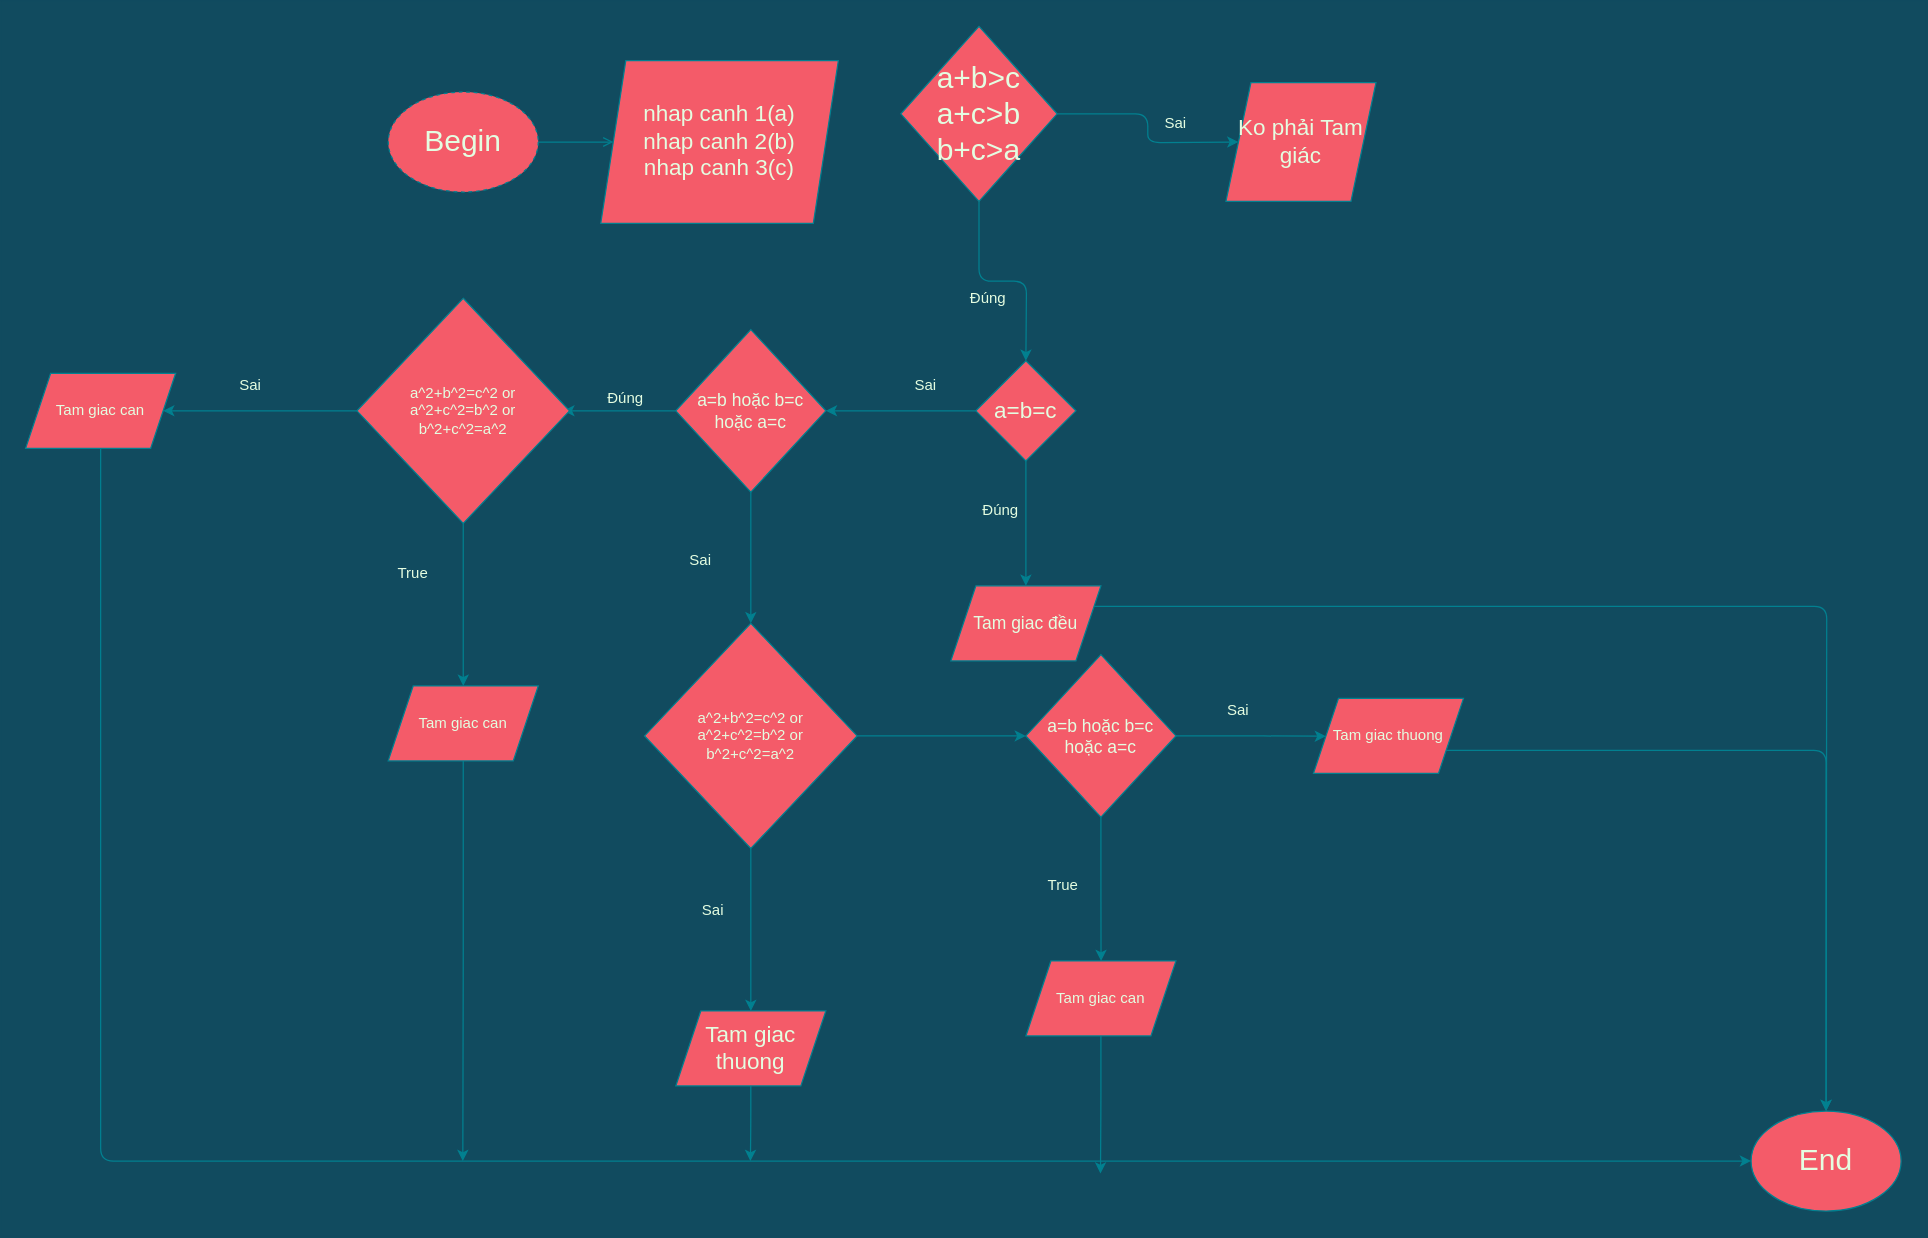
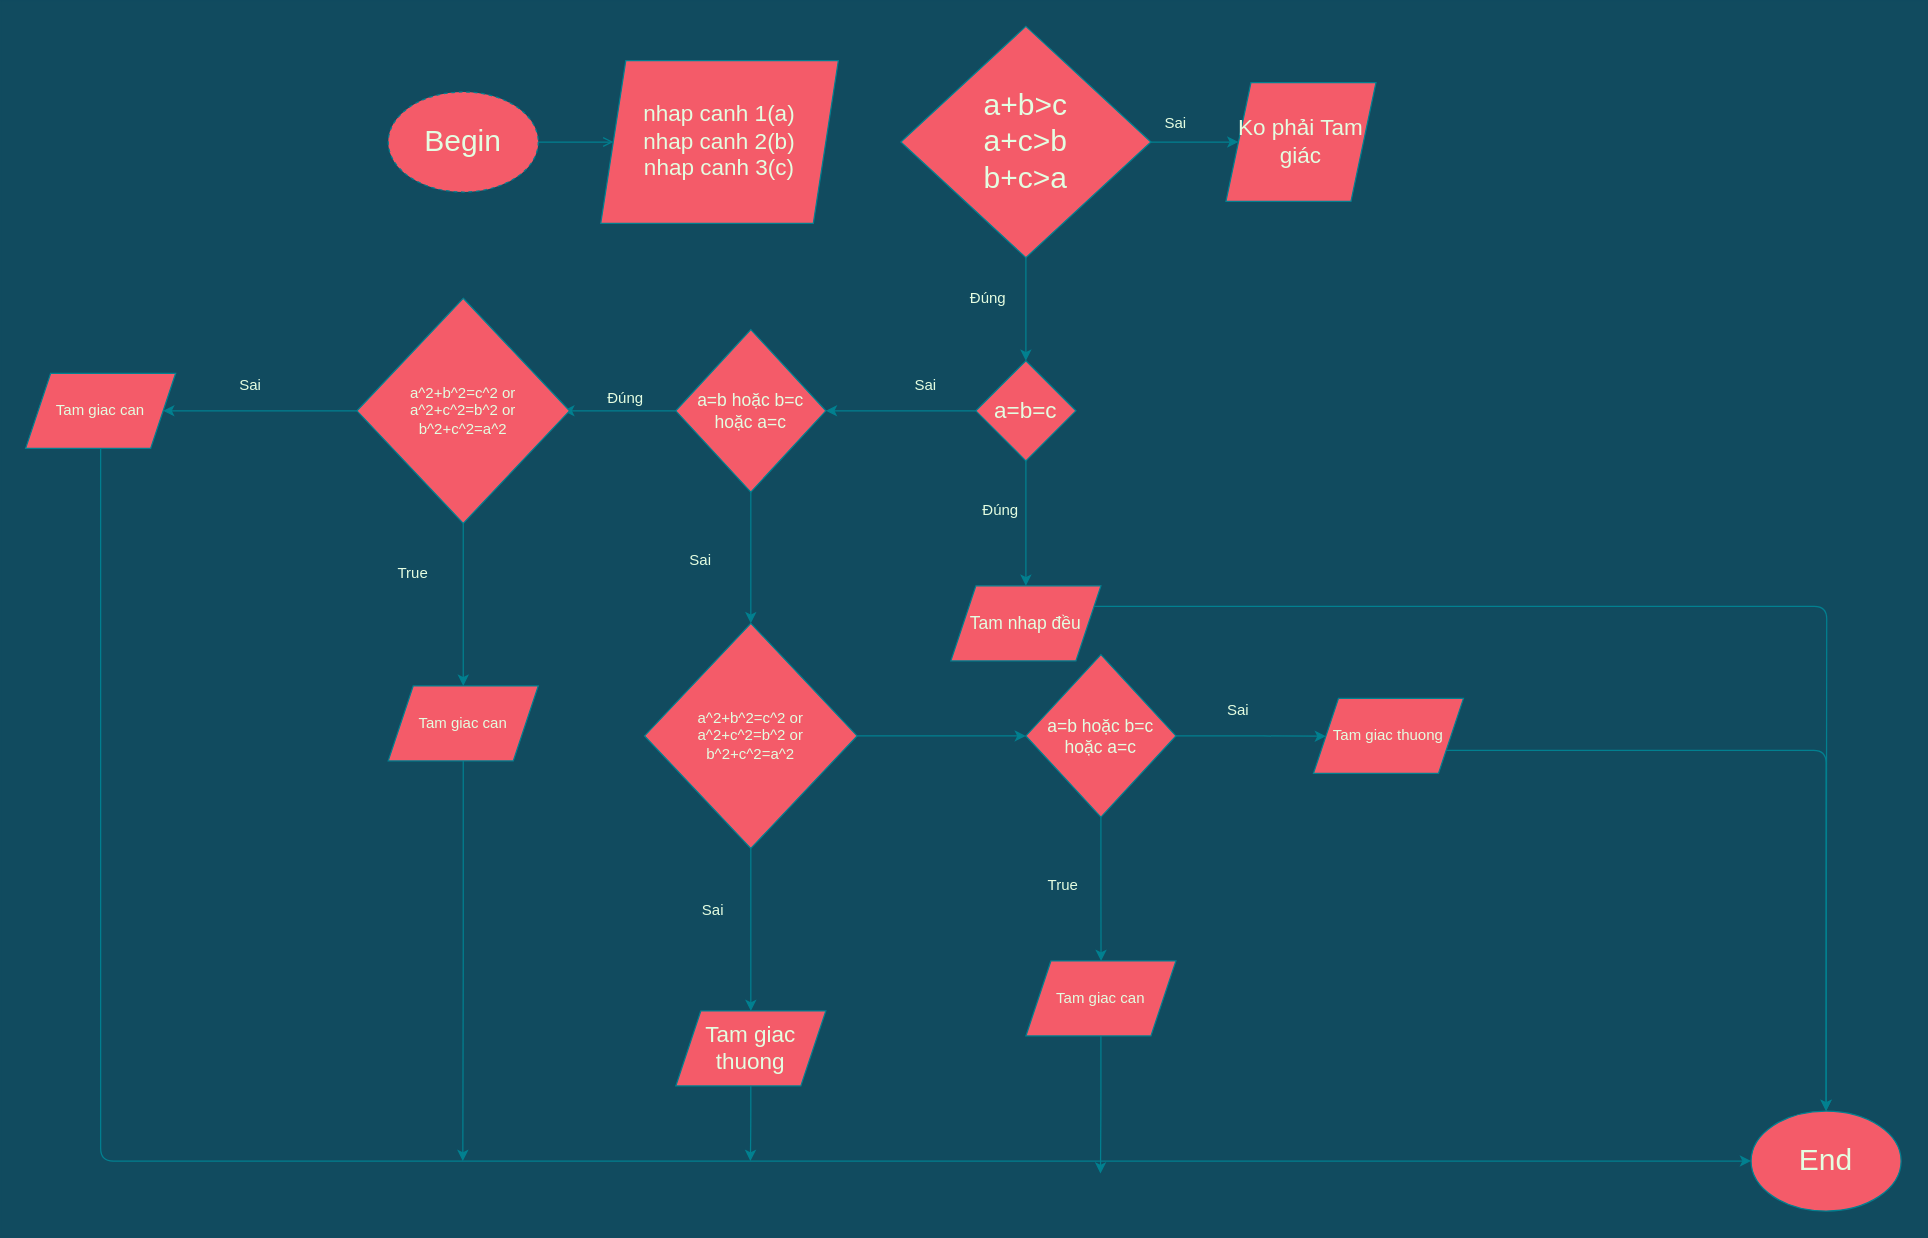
  <mxCell id="0" />
  <mxCell id="1" parent="0" />
  <mxCell id="2" style="edgeStyle=orthogonalEdgeStyle;curved=0;rounded=1;sketch=0;orthogonalLoop=1;jettySize=auto;html=1;exitX=1;exitY=0.5;exitDx=0;exitDy=0;strokeColor=#028090;fillColor=#F45B69;fontColor=#E4FDE1;labelBackgroundColor=#114B5F;endArrow=open;" edge="1" parent="1" source="3" target="4"><mxGeometry relative="1" as="geometry"><mxPoint x="530" y="78" as="targetPoint" /></mxGeometry></mxCell>
  <mxCell id="3" value="&lt;font style=&quot;font-size: 24px&quot;&gt;Begin&lt;/font&gt;" style="ellipse;whiteSpace=wrap;html=1;rounded=0;sketch=0;strokeColor=#028090;fillColor=#F45B69;fontColor=#E4FDE1;dashed=1;" vertex="1" parent="1"><mxGeometry x="310" y="73" width="120" height="80" as="geometry" /></mxCell>
  <mxCell id="4" value="&lt;font style=&quot;font-size: 18px&quot;&gt;nhap canh 1(a)&lt;br&gt;nhap canh 2(b)&lt;br&gt;nhap canh 3(c)&lt;/font&gt;" style="shape=parallelogram;perimeter=parallelogramPerimeter;whiteSpace=wrap;html=1;fixedSize=1;fillColor=#F45B69;strokeColor=#028090;fontColor=#E4FDE1;" vertex="1" parent="1"><mxGeometry x="480" y="48" width="190" height="130" as="geometry" /></mxCell>
  <mxCell id="5" style="edgeStyle=orthogonalEdgeStyle;curved=0;rounded=1;sketch=0;orthogonalLoop=1;jettySize=auto;html=1;exitX=1;exitY=0.5;exitDx=0;exitDy=0;strokeColor=#028090;fillColor=#F45B69;fontColor=#E4FDE1;" edge="1" parent="1" source="7"><mxGeometry relative="1" as="geometry"><mxPoint x="990" y="113" as="targetPoint" /></mxGeometry></mxCell>
  <mxCell id="6" style="edgeStyle=orthogonalEdgeStyle;curved=0;rounded=1;sketch=0;orthogonalLoop=1;jettySize=auto;html=1;exitX=0.5;exitY=1;exitDx=0;exitDy=0;entryX=0.5;entryY=0;entryDx=0;entryDy=0;strokeColor=#028090;fillColor=#F45B69;fontColor=#E4FDE1;" edge="1" parent="1" source="7"><mxGeometry relative="1" as="geometry"><mxPoint x="820" y="288" as="targetPoint" /></mxGeometry></mxCell>
- <mxCell id="7" value="&lt;font style=&quot;font-size: 24px&quot;&gt;a+b&amp;gt;c&lt;br&gt;a+c&amp;gt;b&lt;br&gt;b+c&amp;gt;a&lt;/font&gt;" style="rhombus;whiteSpace=wrap;html=1;rounded=0;sketch=0;strokeColor=#028090;fillColor=#F45B69;fontColor=#E4FDE1;" vertex="1" parent="1"><mxGeometry x="720" y="20.5" width="125" height="140" as="geometry" /></mxCell>
+ <mxCell id="7" value="&lt;font style=&quot;font-size: 24px&quot;&gt;a+b&amp;gt;c&lt;br&gt;a+c&amp;gt;b&lt;br&gt;b+c&amp;gt;a&lt;/font&gt;" style="rhombus;whiteSpace=wrap;html=1;rounded=0;sketch=0;strokeColor=#028090;fillColor=#F45B69;fontColor=#E4FDE1;" vertex="1" parent="1"><mxGeometry x="720" y="20.5" width="200" height="185" as="geometry" /></mxCell>
  <mxCell id="8" value="Sai" style="text;html=1;strokeColor=none;fillColor=none;align=center;verticalAlign=middle;whiteSpace=wrap;rounded=0;sketch=0;fontColor=#E4FDE1;" vertex="1" parent="1"><mxGeometry x="920" y="88" width="40" height="20" as="geometry" /></mxCell>
  <mxCell id="9" value="&lt;font style=&quot;font-size: 18px&quot;&gt;Ko phải Tam giác&lt;/font&gt;" style="shape=parallelogram;perimeter=parallelogramPerimeter;whiteSpace=wrap;html=1;fixedSize=1;rounded=0;sketch=0;strokeColor=#028090;fillColor=#F45B69;fontColor=#E4FDE1;" vertex="1" parent="1"><mxGeometry x="980" y="65.5" width="120" height="95" as="geometry" /></mxCell>
  <mxCell id="10" value="Đúng" style="text;html=1;strokeColor=none;fillColor=none;align=center;verticalAlign=middle;whiteSpace=wrap;rounded=0;sketch=0;fontColor=#E4FDE1;" vertex="1" parent="1"><mxGeometry x="770" y="228" width="40" height="20" as="geometry" /></mxCell>
  <mxCell id="11" style="edgeStyle=orthogonalEdgeStyle;curved=0;rounded=1;sketch=0;orthogonalLoop=1;jettySize=auto;html=1;exitX=0;exitY=0.5;exitDx=0;exitDy=0;strokeColor=#028090;fillColor=#F45B69;fontColor=#E4FDE1;" edge="1" parent="1" source="13"><mxGeometry relative="1" as="geometry"><mxPoint x="660" y="328" as="targetPoint" /></mxGeometry></mxCell>
  <mxCell id="12" style="edgeStyle=orthogonalEdgeStyle;curved=0;rounded=1;sketch=0;orthogonalLoop=1;jettySize=auto;html=1;exitX=0.5;exitY=1;exitDx=0;exitDy=0;strokeColor=#028090;fillColor=#F45B69;fontColor=#E4FDE1;" edge="1" parent="1" source="13"><mxGeometry relative="1" as="geometry"><mxPoint x="820" y="468" as="targetPoint" /></mxGeometry></mxCell>
  <mxCell id="13" value="&lt;font style=&quot;font-size: 18px&quot;&gt;a=b=c&lt;/font&gt;" style="rhombus;whiteSpace=wrap;html=1;rounded=0;sketch=0;strokeColor=#028090;fillColor=#F45B69;fontColor=#E4FDE1;" vertex="1" parent="1"><mxGeometry x="780" y="288" width="80" height="80" as="geometry" /></mxCell>
  <mxCell id="14" value="Đúng" style="text;html=1;strokeColor=none;fillColor=none;align=center;verticalAlign=middle;whiteSpace=wrap;rounded=0;sketch=0;fontColor=#E4FDE1;" vertex="1" parent="1"><mxGeometry x="780" y="398" width="40" height="20" as="geometry" /></mxCell>
  <mxCell id="15" style="edgeStyle=orthogonalEdgeStyle;curved=0;rounded=1;sketch=0;orthogonalLoop=1;jettySize=auto;html=1;exitX=1;exitY=0.25;exitDx=0;exitDy=0;strokeColor=#028090;fillColor=#F45B69;fontColor=#E4FDE1;" edge="1" parent="1" source="16"><mxGeometry relative="1" as="geometry"><mxPoint x="1460" y="888" as="targetPoint" /></mxGeometry></mxCell>
- <mxCell id="16" value="&lt;font style=&quot;font-size: 14px&quot;&gt;Tam giac đều&lt;/font&gt;" style="shape=parallelogram;perimeter=parallelogramPerimeter;whiteSpace=wrap;html=1;fixedSize=1;rounded=0;sketch=0;strokeColor=#028090;fillColor=#F45B69;fontColor=#E4FDE1;" vertex="1" parent="1"><mxGeometry x="760" y="468" width="120" height="60" as="geometry" /></mxCell>
+ <mxCell id="16" value="&lt;font style=&quot;font-size: 14px&quot;&gt;Tam nhap đều&lt;/font&gt;" style="shape=parallelogram;perimeter=parallelogramPerimeter;whiteSpace=wrap;html=1;fixedSize=1;rounded=0;sketch=0;strokeColor=#028090;fillColor=#F45B69;fontColor=#E4FDE1;" vertex="1" parent="1"><mxGeometry x="760" y="468" width="120" height="60" as="geometry" /></mxCell>
  <mxCell id="17" value="Sai" style="text;html=1;strokeColor=none;fillColor=none;align=center;verticalAlign=middle;whiteSpace=wrap;rounded=0;sketch=0;fontColor=#E4FDE1;" vertex="1" parent="1"><mxGeometry x="720" y="298" width="40" height="20" as="geometry" /></mxCell>
  <mxCell id="18" style="edgeStyle=orthogonalEdgeStyle;curved=0;rounded=1;sketch=0;orthogonalLoop=1;jettySize=auto;html=1;exitX=0;exitY=0.5;exitDx=0;exitDy=0;strokeColor=#028090;fillColor=#F45B69;fontColor=#E4FDE1;" edge="1" parent="1" source="20"><mxGeometry relative="1" as="geometry"><mxPoint x="450" y="328" as="targetPoint" /></mxGeometry></mxCell>
  <mxCell id="19" style="edgeStyle=orthogonalEdgeStyle;curved=0;rounded=1;sketch=0;orthogonalLoop=1;jettySize=auto;html=1;exitX=0.5;exitY=1;exitDx=0;exitDy=0;strokeColor=#028090;fillColor=#F45B69;fontColor=#E4FDE1;" edge="1" parent="1" source="20"><mxGeometry relative="1" as="geometry"><mxPoint x="600" y="498" as="targetPoint" /></mxGeometry></mxCell>
  <mxCell id="20" value="&lt;font style=&quot;font-size: 14px&quot;&gt;a=b hoặc b=c hoặc a=c&lt;/font&gt;" style="rhombus;whiteSpace=wrap;html=1;rounded=0;sketch=0;strokeColor=#028090;fillColor=#F45B69;fontColor=#E4FDE1;" vertex="1" parent="1"><mxGeometry x="540" y="263" width="120" height="130" as="geometry" /></mxCell>
  <mxCell id="21" value="Đúng" style="text;html=1;strokeColor=none;fillColor=none;align=center;verticalAlign=middle;whiteSpace=wrap;rounded=0;sketch=0;fontColor=#E4FDE1;" vertex="1" parent="1"><mxGeometry x="480" y="308" width="40" height="20" as="geometry" /></mxCell>
  <mxCell id="22" style="edgeStyle=orthogonalEdgeStyle;curved=0;rounded=1;sketch=0;orthogonalLoop=1;jettySize=auto;html=1;exitX=0;exitY=0.5;exitDx=0;exitDy=0;strokeColor=#028090;fillColor=#F45B69;fontColor=#E4FDE1;" edge="1" parent="1" source="24"><mxGeometry relative="1" as="geometry"><mxPoint x="130" y="328" as="targetPoint" /></mxGeometry></mxCell>
  <mxCell id="23" style="edgeStyle=orthogonalEdgeStyle;curved=0;rounded=1;sketch=0;orthogonalLoop=1;jettySize=auto;html=1;exitX=0.5;exitY=1;exitDx=0;exitDy=0;strokeColor=#028090;fillColor=#F45B69;fontColor=#E4FDE1;" edge="1" parent="1" source="24"><mxGeometry relative="1" as="geometry"><mxPoint x="370" y="548" as="targetPoint" /></mxGeometry></mxCell>
  <mxCell id="24" value="a^2+b^2=c^2 or&lt;br&gt;a^2+c^2=b^2 or&lt;br&gt;b^2+c^2=a^2" style="rhombus;whiteSpace=wrap;html=1;rounded=0;sketch=0;strokeColor=#028090;fillColor=#F45B69;fontColor=#E4FDE1;" vertex="1" parent="1"><mxGeometry x="285" y="238" width="170" height="180" as="geometry" /></mxCell>
  <mxCell id="25" value="Sai" style="text;html=1;strokeColor=none;fillColor=none;align=center;verticalAlign=middle;whiteSpace=wrap;rounded=0;sketch=0;fontColor=#E4FDE1;" vertex="1" parent="1"><mxGeometry x="180" y="298" width="40" height="20" as="geometry" /></mxCell>
  <mxCell id="26" style="edgeStyle=orthogonalEdgeStyle;curved=0;rounded=1;sketch=0;orthogonalLoop=1;jettySize=auto;html=1;exitX=0.5;exitY=1;exitDx=0;exitDy=0;entryX=0;entryY=0.5;entryDx=0;entryDy=0;strokeColor=#028090;fillColor=#F45B69;fontColor=#E4FDE1;" edge="1" parent="1" source="27" target="47"><mxGeometry relative="1" as="geometry" /></mxCell>
  <mxCell id="27" value="Tam giac can" style="shape=parallelogram;perimeter=parallelogramPerimeter;whiteSpace=wrap;html=1;fixedSize=1;rounded=0;sketch=0;strokeColor=#028090;fillColor=#F45B69;fontColor=#E4FDE1;" vertex="1" parent="1"><mxGeometry x="20" y="298" width="120" height="60" as="geometry" /></mxCell>
  <mxCell id="28" value="True" style="text;html=1;strokeColor=none;fillColor=none;align=center;verticalAlign=middle;whiteSpace=wrap;rounded=0;sketch=0;fontColor=#E4FDE1;" vertex="1" parent="1"><mxGeometry x="310" y="448" width="40" height="20" as="geometry" /></mxCell>
  <mxCell id="29" style="edgeStyle=orthogonalEdgeStyle;curved=0;rounded=1;sketch=0;orthogonalLoop=1;jettySize=auto;html=1;exitX=0.5;exitY=1;exitDx=0;exitDy=0;strokeColor=#028090;fillColor=#F45B69;fontColor=#E4FDE1;" edge="1" parent="1" source="30"><mxGeometry relative="1" as="geometry"><mxPoint x="369.667" y="928" as="targetPoint" /></mxGeometry></mxCell>
  <mxCell id="30" value="Tam giac can" style="shape=parallelogram;perimeter=parallelogramPerimeter;whiteSpace=wrap;html=1;fixedSize=1;rounded=0;sketch=0;strokeColor=#028090;fillColor=#F45B69;fontColor=#E4FDE1;" vertex="1" parent="1"><mxGeometry x="310" y="548" width="120" height="60" as="geometry" /></mxCell>
  <mxCell id="31" style="edgeStyle=orthogonalEdgeStyle;curved=0;rounded=1;sketch=0;orthogonalLoop=1;jettySize=auto;html=1;exitX=0.5;exitY=1;exitDx=0;exitDy=0;strokeColor=#028090;fillColor=#F45B69;fontColor=#E4FDE1;" edge="1" parent="1" source="33"><mxGeometry relative="1" as="geometry"><mxPoint x="600" y="808" as="targetPoint" /></mxGeometry></mxCell>
  <mxCell id="32" style="edgeStyle=orthogonalEdgeStyle;curved=0;rounded=1;sketch=0;orthogonalLoop=1;jettySize=auto;html=1;exitX=1;exitY=0.5;exitDx=0;exitDy=0;strokeColor=#028090;fillColor=#F45B69;fontColor=#E4FDE1;" edge="1" parent="1" source="33"><mxGeometry relative="1" as="geometry"><mxPoint x="820" y="588" as="targetPoint" /></mxGeometry></mxCell>
  <mxCell id="33" value="a^2+b^2=c^2 or&lt;br&gt;a^2+c^2=b^2 or&lt;br&gt;b^2+c^2=a^2" style="rhombus;whiteSpace=wrap;html=1;rounded=0;sketch=0;strokeColor=#028090;fillColor=#F45B69;fontColor=#E4FDE1;" vertex="1" parent="1"><mxGeometry x="515" y="498" width="170" height="180" as="geometry" /></mxCell>
  <mxCell id="34" value="Sai" style="text;html=1;strokeColor=none;fillColor=none;align=center;verticalAlign=middle;whiteSpace=wrap;rounded=0;sketch=0;fontColor=#E4FDE1;" vertex="1" parent="1"><mxGeometry x="540" y="438" width="40" height="20" as="geometry" /></mxCell>
  <mxCell id="35" value="Sai" style="text;html=1;strokeColor=none;fillColor=none;align=center;verticalAlign=middle;whiteSpace=wrap;rounded=0;sketch=0;fontColor=#E4FDE1;" vertex="1" parent="1"><mxGeometry x="550" y="718" width="40" height="20" as="geometry" /></mxCell>
  <mxCell id="36" style="edgeStyle=orthogonalEdgeStyle;curved=0;rounded=1;sketch=0;orthogonalLoop=1;jettySize=auto;html=1;exitX=0.5;exitY=1;exitDx=0;exitDy=0;strokeColor=#028090;fillColor=#F45B69;fontColor=#E4FDE1;" edge="1" parent="1" source="37"><mxGeometry relative="1" as="geometry"><mxPoint x="599.667" y="928" as="targetPoint" /></mxGeometry></mxCell>
  <mxCell id="37" value="&lt;font style=&quot;font-size: 18px&quot;&gt;Tam giac thuong&lt;/font&gt;" style="shape=parallelogram;perimeter=parallelogramPerimeter;whiteSpace=wrap;html=1;fixedSize=1;rounded=0;sketch=0;strokeColor=#028090;fillColor=#F45B69;fontColor=#E4FDE1;" vertex="1" parent="1"><mxGeometry x="540" y="808" width="120" height="60" as="geometry" /></mxCell>
  <mxCell id="38" style="edgeStyle=orthogonalEdgeStyle;curved=0;rounded=1;sketch=0;orthogonalLoop=1;jettySize=auto;html=1;exitX=1;exitY=0.5;exitDx=0;exitDy=0;strokeColor=#028090;fillColor=#F45B69;fontColor=#E4FDE1;" edge="1" parent="1" source="40"><mxGeometry relative="1" as="geometry"><mxPoint x="1060" y="588.276" as="targetPoint" /></mxGeometry></mxCell>
  <mxCell id="39" style="edgeStyle=orthogonalEdgeStyle;curved=0;rounded=1;sketch=0;orthogonalLoop=1;jettySize=auto;html=1;exitX=0.5;exitY=1;exitDx=0;exitDy=0;strokeColor=#028090;fillColor=#F45B69;fontColor=#E4FDE1;" edge="1" parent="1" source="40"><mxGeometry relative="1" as="geometry"><mxPoint x="880.103" y="768" as="targetPoint" /></mxGeometry></mxCell>
  <mxCell id="40" value="&lt;font style=&quot;font-size: 14px&quot;&gt;a=b hoặc b=c hoặc a=c&lt;/font&gt;" style="rhombus;whiteSpace=wrap;html=1;rounded=0;sketch=0;strokeColor=#028090;fillColor=#F45B69;fontColor=#E4FDE1;" vertex="1" parent="1"><mxGeometry x="820" y="523" width="120" height="130" as="geometry" /></mxCell>
  <mxCell id="41" value="Sai" style="text;html=1;strokeColor=none;fillColor=none;align=center;verticalAlign=middle;whiteSpace=wrap;rounded=0;sketch=0;fontColor=#E4FDE1;" vertex="1" parent="1"><mxGeometry x="970" y="558" width="40" height="20" as="geometry" /></mxCell>
  <mxCell id="42" style="edgeStyle=orthogonalEdgeStyle;curved=0;rounded=1;sketch=0;orthogonalLoop=1;jettySize=auto;html=1;exitX=1;exitY=0.75;exitDx=0;exitDy=0;entryX=0.5;entryY=0;entryDx=0;entryDy=0;strokeColor=#028090;fillColor=#F45B69;fontColor=#E4FDE1;" edge="1" parent="1" source="43" target="47"><mxGeometry relative="1" as="geometry" /></mxCell>
  <mxCell id="43" value="Tam giac thuong" style="shape=parallelogram;perimeter=parallelogramPerimeter;whiteSpace=wrap;html=1;fixedSize=1;rounded=0;sketch=0;strokeColor=#028090;fillColor=#F45B69;fontColor=#E4FDE1;" vertex="1" parent="1"><mxGeometry x="1050" y="558" width="120" height="60" as="geometry" /></mxCell>
  <mxCell id="44" value="True" style="text;html=1;strokeColor=none;fillColor=none;align=center;verticalAlign=middle;whiteSpace=wrap;rounded=0;sketch=0;fontColor=#E4FDE1;" vertex="1" parent="1"><mxGeometry x="830" y="698" width="40" height="20" as="geometry" /></mxCell>
  <mxCell id="45" style="edgeStyle=orthogonalEdgeStyle;curved=0;rounded=1;sketch=0;orthogonalLoop=1;jettySize=auto;html=1;exitX=0.5;exitY=1;exitDx=0;exitDy=0;strokeColor=#028090;fillColor=#F45B69;fontColor=#E4FDE1;" edge="1" parent="1" source="46"><mxGeometry relative="1" as="geometry"><mxPoint x="879.667" y="938" as="targetPoint" /></mxGeometry></mxCell>
  <mxCell id="46" value="Tam giac can" style="shape=parallelogram;perimeter=parallelogramPerimeter;whiteSpace=wrap;html=1;fixedSize=1;rounded=0;sketch=0;strokeColor=#028090;fillColor=#F45B69;fontColor=#E4FDE1;" vertex="1" parent="1"><mxGeometry x="820" y="768" width="120" height="60" as="geometry" /></mxCell>
  <mxCell id="47" value="&lt;font style=&quot;font-size: 24px&quot;&gt;End&lt;/font&gt;" style="ellipse;whiteSpace=wrap;html=1;rounded=0;sketch=0;strokeColor=#028090;fillColor=#F45B69;fontColor=#E4FDE1;" vertex="1" parent="1"><mxGeometry x="1400" y="888" width="120" height="80" as="geometry" /></mxCell>
